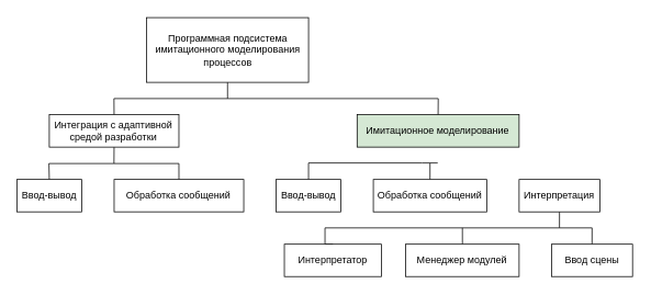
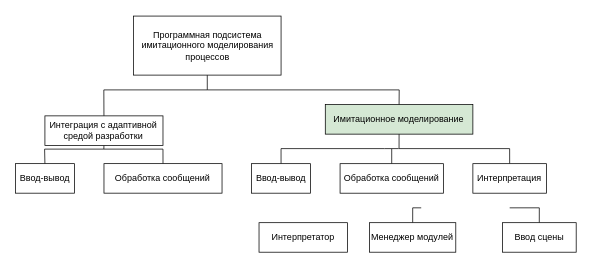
  <mxCell id="0" />
  <mxCell id="1" parent="0" />
  <mxCell id="2" style="rounded=0;orthogonalLoop=1;jettySize=auto;html=1;exitX=0.5;exitY=1;exitDx=0;exitDy=0;entryX=0.5;entryY=0;entryDx=0;entryDy=0;endArrow=none;endFill=0;" edge="1" parent="1" source="3" target="5"><mxGeometry relative="1" as="geometry"><Array as="points"><mxPoint x="276" y="119" /><mxPoint x="138" y="119" /></Array></mxGeometry></mxCell>
  <mxCell id="3" value="Программная подсистема имитационного моделирования процессов" style="whiteSpace=wrap;html=1;direction=east;" parent="1" vertex="1"><mxGeometry x="177.57" y="20.53" width="196.84" height="78.74" as="geometry" /></mxCell>
  <mxCell id="4" style="rounded=0;orthogonalLoop=1;jettySize=auto;html=1;exitX=0.5;exitY=1;exitDx=0;exitDy=0;entryX=0.5;entryY=0;entryDx=0;entryDy=0;endArrow=none;endFill=0;" edge="1" parent="1" source="5" target="11"><mxGeometry relative="1" as="geometry"><Array as="points"><mxPoint x="138" y="198" /><mxPoint x="59" y="198" /></Array></mxGeometry></mxCell>
- <mxCell id="5" value="Интеграция с адаптивной средой разработки" style="whiteSpace=wrap;html=1;direction=east;" parent="1" vertex="1"><mxGeometry x="59.42" y="138.65" width="157.48" height="39.37" as="geometry" /></mxCell>
+ <mxCell id="5" value="Интеграция с адаптивной средой разработки" style="whiteSpace=wrap;html=1;direction=east;" parent="1" vertex="1"><mxGeometry x="59.42" y="153.65" width="157.48" height="39.37" as="geometry" /></mxCell>
  <mxCell id="6" style="edgeStyle=orthogonalEdgeStyle;rounded=0;orthogonalLoop=1;jettySize=auto;html=1;entryX=0.5;entryY=0;entryDx=0;entryDy=0;endArrow=none;endFill=0;" parent="1" target="10" edge="1"><mxGeometry relative="1" as="geometry"><mxPoint x="531.35" y="197.32" as="sourcePoint" /><Array as="points"><mxPoint x="512.35" y="197.32" /><mxPoint x="374.35" y="197.32" /></Array></mxGeometry></mxCell>
+ <mxCell id="7" style="edgeStyle=orthogonalEdgeStyle;rounded=0;orthogonalLoop=1;jettySize=auto;html=1;entryX=0.5;entryY=0;entryDx=0;entryDy=0;endArrow=none;endFill=0;exitX=0.5;exitY=1;exitDx=0;exitDy=0;" parent="1" source="9" target="19" edge="1"><mxGeometry relative="1" as="geometry"><mxPoint x="512.35" y="197.32" as="sourcePoint" /><Array as="points"><mxPoint x="532.35" y="197.32" /><mxPoint x="679.35" y="197.32" /></Array></mxGeometry></mxCell>
  <mxCell id="8" style="rounded=0;orthogonalLoop=1;jettySize=auto;html=1;exitX=0.5;exitY=0;exitDx=0;exitDy=0;endArrow=none;endFill=0;" edge="1" parent="1" source="9"><mxGeometry relative="1" as="geometry"><mxPoint x="276" y="119" as="targetPoint" /><Array as="points"><mxPoint x="532" y="119" /></Array></mxGeometry></mxCell>
  <mxCell id="9" value="Имитационное моделирование" style="whiteSpace=wrap;html=1;direction=east;fillColor=#d5e8d4;" parent="1" vertex="1"><mxGeometry x="433.41" y="138.65" width="196.86" height="39.37" as="geometry" /></mxCell>
  <mxCell id="10" value="Ввод-вывод" style="whiteSpace=wrap;html=1;direction=east;" parent="1" vertex="1"><mxGeometry x="335.02" y="217.4" width="78.74" height="39.38" as="geometry" /></mxCell>
  <mxCell id="11" value="Ввод-вывод" style="whiteSpace=wrap;html=1;direction=east;" parent="1" vertex="1"><mxGeometry x="20.05" y="217.38" width="78.74" height="39.39" as="geometry" /></mxCell>
  <mxCell id="12" style="edgeStyle=orthogonalEdgeStyle;rounded=0;orthogonalLoop=1;jettySize=auto;html=1;exitX=0.5;exitY=0;exitDx=0;exitDy=0;endArrow=none;endFill=0;" edge="1" parent="1" source="13"><mxGeometry relative="1" as="geometry"><mxPoint x="138" y="198" as="targetPoint" /><Array as="points"><mxPoint x="217" y="198" /></Array></mxGeometry></mxCell>
  <mxCell id="13" value="Обработка сообщений" style="whiteSpace=wrap;html=1;direction=east;" parent="1" vertex="1"><mxGeometry x="138.19" y="217.38" width="157.48" height="39.37" as="geometry" /></mxCell>
  <mxCell id="14" style="edgeStyle=orthogonalEdgeStyle;rounded=0;orthogonalLoop=1;jettySize=auto;html=1;exitX=0.5;exitY=0;exitDx=0;exitDy=0;endArrow=none;endFill=0;" edge="1" parent="1" source="15"><mxGeometry relative="1" as="geometry"><mxPoint x="522.009" y="197.705" as="targetPoint" /></mxGeometry></mxCell>
  <mxCell id="15" value="Обработка сообщений" style="whiteSpace=wrap;html=1;direction=east;" parent="1" vertex="1"><mxGeometry x="453.12" y="217.42" width="137.79" height="39.37" as="geometry" /></mxCell>
- <mxCell id="16" style="edgeStyle=orthogonalEdgeStyle;rounded=0;orthogonalLoop=1;jettySize=auto;html=1;exitX=0.5;exitY=1;exitDx=0;exitDy=0;entryX=0.5;entryY=0;entryDx=0;entryDy=0;endArrow=none;endFill=0;" parent="1" source="19" target="20" edge="1"><mxGeometry relative="1" as="geometry"><Array as="points"><mxPoint x="679.35" y="276.32" /><mxPoint x="394.35" y="276.32" /></Array></mxGeometry></mxCell>
  <mxCell id="17" style="edgeStyle=orthogonalEdgeStyle;rounded=0;orthogonalLoop=1;jettySize=auto;html=1;entryX=0.5;entryY=0;entryDx=0;entryDy=0;endArrow=none;endFill=0;" parent="1" target="21" edge="1"><mxGeometry relative="1" as="geometry"><Array as="points"><mxPoint x="561.35" y="276.32" /></Array><mxPoint x="561.35" y="276.32" as="sourcePoint" /></mxGeometry></mxCell>
  <mxCell id="18" style="edgeStyle=orthogonalEdgeStyle;rounded=0;orthogonalLoop=1;jettySize=auto;html=1;entryX=0.5;entryY=0;entryDx=0;entryDy=0;endArrow=none;endFill=0;" parent="1" target="22" edge="1"><mxGeometry relative="1" as="geometry"><Array as="points"><mxPoint x="679.35" y="276.32" /><mxPoint x="719.35" y="276.32" /></Array><mxPoint x="679.35" y="276.32" as="sourcePoint" /></mxGeometry></mxCell>
  <mxCell id="19" value="Интерпретация" style="whiteSpace=wrap;html=1;" parent="1" vertex="1"><mxGeometry x="630.27" y="217.41" width="98.13" height="39.38" as="geometry" /></mxCell>
  <mxCell id="20" value="Интерпретатор" style="whiteSpace=wrap;html=1;" parent="1" vertex="1"><mxGeometry x="345.02" y="296.13" width="118.1" height="39.37" as="geometry" /></mxCell>
- <mxCell id="21" value="Менеджер модулей" style="whiteSpace=wrap;html=1;" parent="1" vertex="1"><mxGeometry x="492.48" y="296.13" width="137.79" height="39.37" as="geometry" /></mxCell>
+ <mxCell id="21" value="Менеджер модулей" style="whiteSpace=wrap;html=1;" parent="1" vertex="1"><mxGeometry x="492.48" y="296.13" width="115" height="39.37" as="geometry" /></mxCell>
  <mxCell id="22" value="Ввод сцены" style="whiteSpace=wrap;html=1;" parent="1" vertex="1"><mxGeometry x="669.64" y="296.13" width="98.43" height="39.37" as="geometry" /></mxCell>
